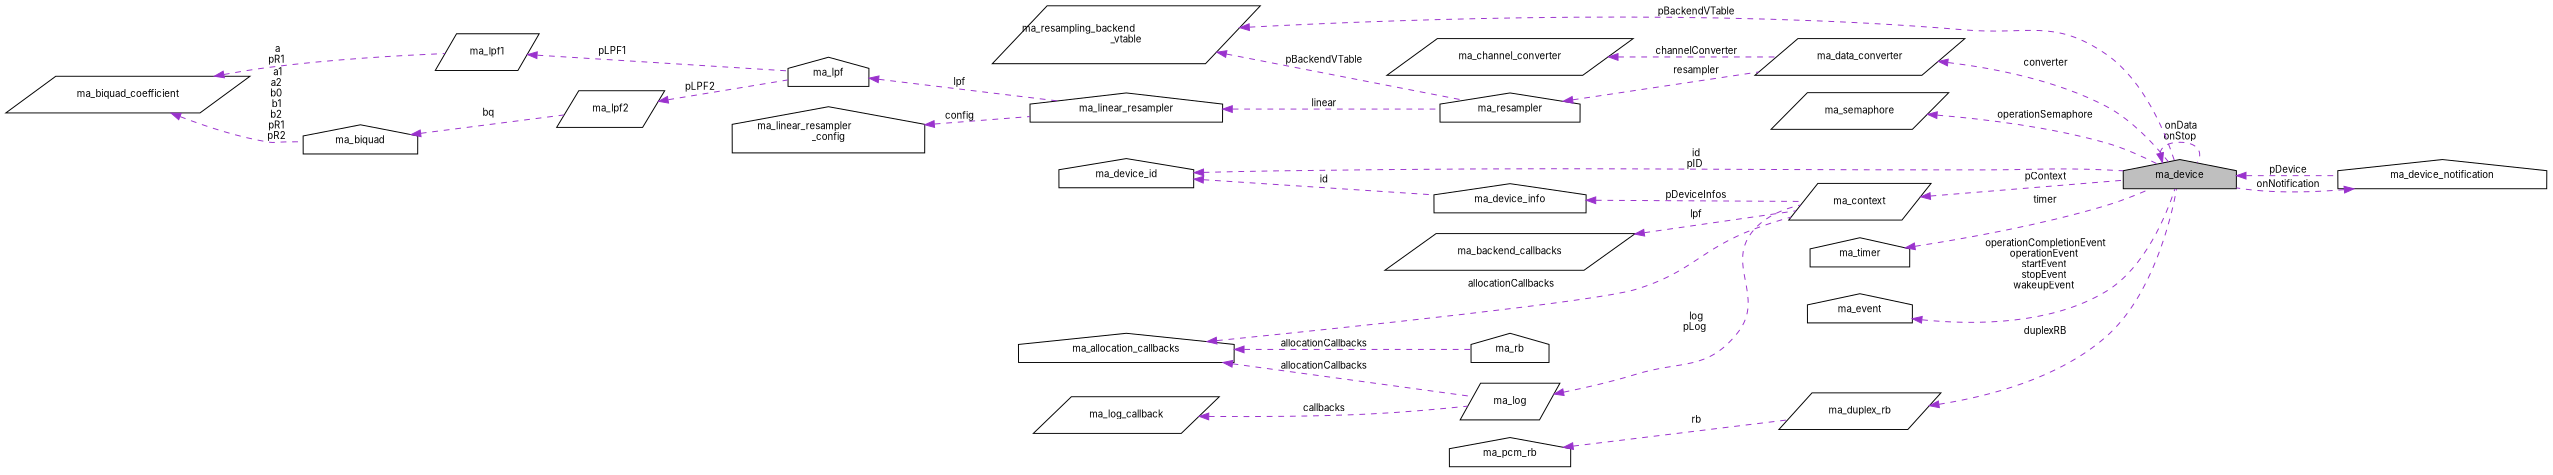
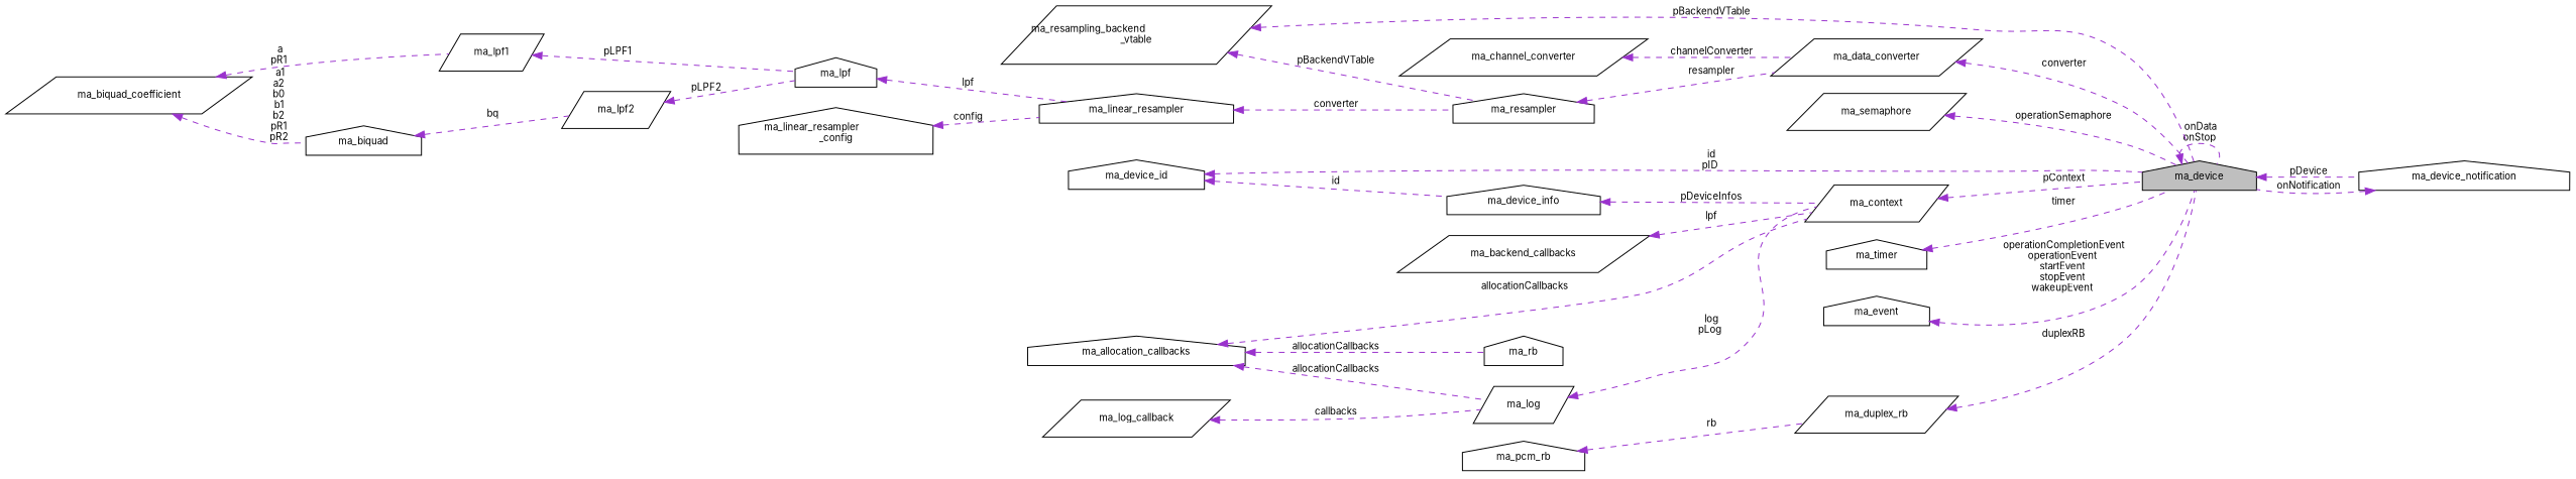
  digraph {
    fontname=Inter
    rankdir=LR
    node [color=black fillcolor=white fontname=Inter fontsize=10 shape=house style=filled]
    edge [color=darkorchid3 dir=back fontname=Inter fontsize=10 labelfontname=Helvetica labelfontsize=10 style=dashed]
    n1 [fillcolor=grey75 fontcolor=black height=0.2 label=ma_device width=0.4]
    n2 [height=0.2 label=ma_device_notification width=0.4]
    n3 [height=0.2 label="ma_resampling_backend\l_vtable" shape=parallelogram width=0.4]
    n4 [height=0.2 label=ma_resampler width=0.4]
    n5 [height=0.2 label=ma_data_converter shape=parallelogram width=0.4]
    n6 [height=0.2 label=ma_semaphore shape=parallelogram width=0.4]
    n7 [height=0.2 label=ma_context shape=parallelogram width=0.4]
    n8 [height=0.2 label=ma_device_info width=0.4]
    n9 [height=0.2 label=ma_device_id width=0.4]
    n10 [height=0.2 label=ma_allocation_callbacks width=0.4]
    n11 [height=0.2 label=ma_log shape=parallelogram width=0.4]
    n12 [height=0.2 label=ma_rb width=0.4]
    n13 [height=0.2 label=ma_log_callback shape=parallelogram width=0.4]
    n14 [height=0.2 label=ma_backend_callbacks shape=parallelogram width=0.4]
    n15 [height=0.2 label=ma_timer width=0.4]
    n16 [height=0.2 label=ma_linear_resampler width=0.4]
    n17 [height=0.2 label=ma_lpf width=0.4]
    n18 [height=0.2 label=ma_lpf1 shape=parallelogram width=0.4]
    n19 [height=0.2 label=ma_biquad_coefficient shape=parallelogram width=0.4]
    n20 [height=0.2 label=ma_biquad width=0.4]
    n21 [height=0.2 label=ma_lpf2 shape=parallelogram width=0.4]
    n22 [height=0.2 label="ma_linear_resampler\l_config" width=0.4]
    n23 [height=0.2 label=ma_channel_converter shape=parallelogram width=0.4]
    n24 [height=0.2 label=ma_event width=0.4]
    n25 [height=0.2 label=ma_duplex_rb shape=parallelogram width=0.4]
    n26 [height=0.2 label=ma_pcm_rb width=0.4]
    n1 -> n1 [label=" onData\nonStop"]
    n1 -> n2 [label=" pDevice"]
    n2 -> n1 [label=" onNotification"]
    n3 -> n1 [label=" pBackendVTable"]
    n3 -> n4 [label=" pBackendVTable"]
    n4 -> n5 [label=" resampler"]
    n5 -> n1 [label=" converter"]
    n6 -> n1 [label=" operationSemaphore"]
    n7 -> n1 [label=" pContext"]
    n8 -> n7 [label=" pDeviceInfos"]
    n9 -> n1 [label=" id\npID"]
    n9 -> n8 [label=" id"]
    n10 -> n7 [label=" allocationCallbacks"]
    n10 -> n11 [label=" allocationCallbacks"]
    n10 -> n12 [label=" allocationCallbacks"]
    n11 -> n7 [label=" log\npLog"]
    n13 -> n11 [label=" callbacks"]
    n14 -> n7 [label=" lpf"]
    n15 -> n1 [label=" timer"]
-   n16 -> n4 [label=" linear"]
+   n16 -> n4 [label=" converter"]
    n17 -> n16 [label=" lpf"]
    n18 -> n17 [label=" pLPF1"]
    n19 -> n18 [label=" a\npR1"]
    n19 -> n20 [label=" a1\na2\nb0\nb1\nb2\npR1\npR2"]
    n20 -> n21 [label=" bq"]
    n21 -> n17 [label=" pLPF2"]
    n22 -> n16 [label=" config"]
    n23 -> n5 [label=" channelConverter"]
    n24 -> n1 [label=" operationCompletionEvent\noperationEvent\nstartEvent\nstopEvent\nwakeupEvent"]
    n25 -> n1 [label=" duplexRB"]
    n26 -> n25 [label=" rb"]
  }
